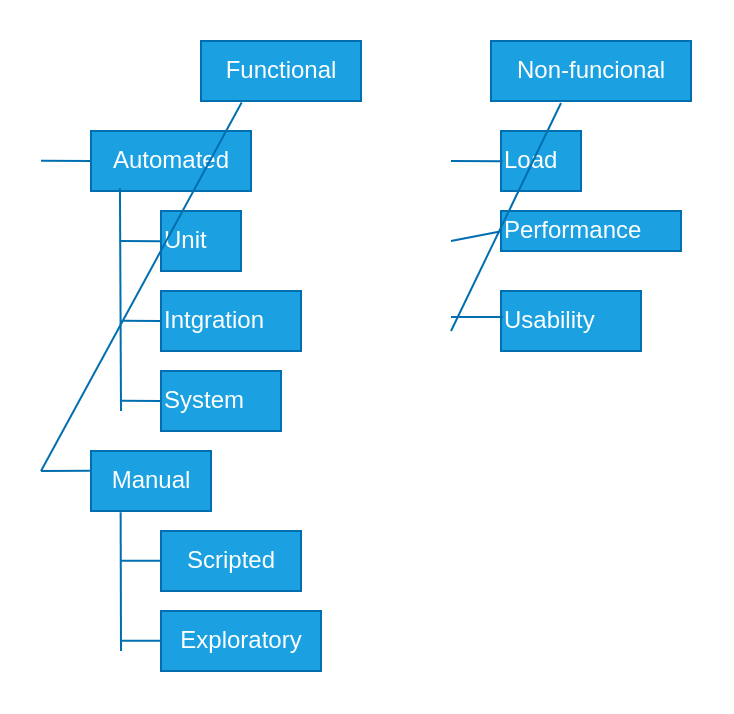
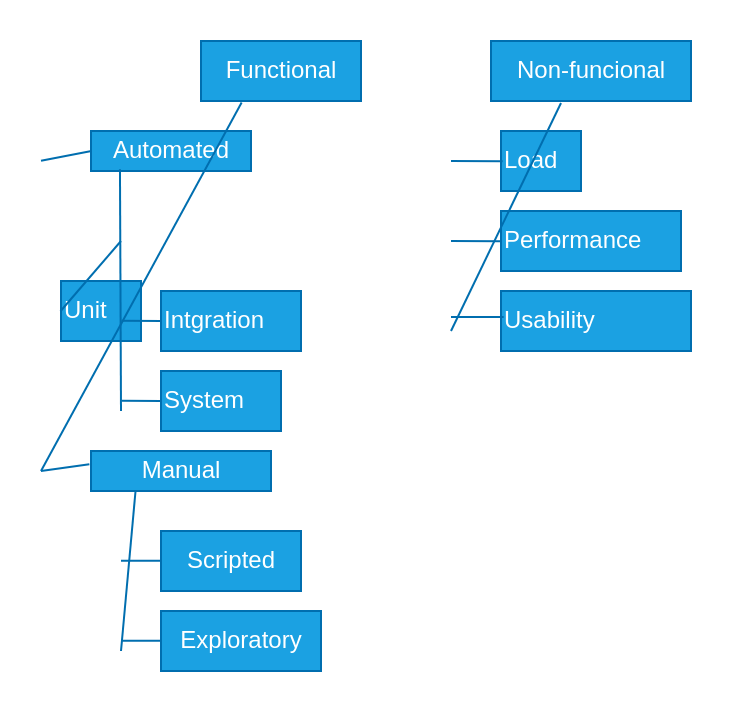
  <mxCell id="0" />
  <mxCell id="1" parent="0" />
  <mxCell id="2" value="Functional" style="text;html=1;align=center;verticalAlign=middle;resizable=0;points=[];autosize=1;strokeColor=#006EAF;fillColor=#1ba1e2;fontColor=#ffffff;" parent="1" vertex="1"><mxGeometry x="100" y="20" width="80" height="30" as="geometry" /></mxCell>
- <mxCell id="3" value="Automated" style="text;html=1;align=center;verticalAlign=middle;resizable=0;points=[];autosize=1;strokeColor=#006EAF;fillColor=#1ba1e2;fontColor=#ffffff;" parent="1" vertex="1"><mxGeometry x="45" y="65" width="80" height="30" as="geometry" /></mxCell>
- <mxCell id="4" value="Unit" style="text;html=1;align=left;verticalAlign=middle;resizable=0;points=[];autosize=1;strokeColor=#006EAF;fillColor=#1ba1e2;fontColor=#ffffff;" parent="1" vertex="1"><mxGeometry x="80" y="105" width="40" height="30" as="geometry" /></mxCell>
+ <mxCell id="3" value="Automated" style="text;html=1;align=center;verticalAlign=middle;resizable=0;points=[];autosize=1;strokeColor=#006EAF;fillColor=#1ba1e2;fontColor=#ffffff;" parent="1" vertex="1"><mxGeometry x="45" y="65" width="80" height="20" as="geometry" /></mxCell>
+ <mxCell id="4" value="Unit" style="text;html=1;align=left;verticalAlign=middle;resizable=0;points=[];autosize=1;strokeColor=#006EAF;fillColor=#1ba1e2;fontColor=#ffffff;" parent="1" vertex="1"><mxGeometry x="30" y="140" width="40" height="30" as="geometry" /></mxCell>
  <mxCell id="5" value="Intgration" style="text;html=1;align=left;verticalAlign=middle;resizable=0;points=[];autosize=1;strokeColor=#006EAF;fillColor=#1ba1e2;fontColor=#ffffff;" parent="1" vertex="1"><mxGeometry x="80" y="145" width="70" height="30" as="geometry" /></mxCell>
  <mxCell id="6" value="System" style="text;html=1;align=left;verticalAlign=middle;resizable=0;points=[];autosize=1;strokeColor=#006EAF;fillColor=#1ba1e2;fontColor=#ffffff;" parent="1" vertex="1"><mxGeometry x="80" y="185" width="60" height="30" as="geometry" /></mxCell>
- <mxCell id="7" value="Manual" style="text;html=1;align=center;verticalAlign=middle;resizable=0;points=[];autosize=1;strokeColor=#006EAF;fillColor=#1ba1e2;fontColor=#ffffff;" parent="1" vertex="1"><mxGeometry x="45" y="225" width="60" height="30" as="geometry" /></mxCell>
+ <mxCell id="7" value="Manual" style="text;html=1;align=center;verticalAlign=middle;resizable=0;points=[];autosize=1;strokeColor=#006EAF;fillColor=#1ba1e2;fontColor=#ffffff;" parent="1" vertex="1"><mxGeometry x="45" y="225" width="90" height="20" as="geometry" /></mxCell>
  <mxCell id="8" value="Scripted" style="text;html=1;align=center;verticalAlign=middle;resizable=0;points=[];autosize=1;strokeColor=#006EAF;fillColor=#1ba1e2;fontColor=#ffffff;" parent="1" vertex="1"><mxGeometry x="80" y="265" width="70" height="30" as="geometry" /></mxCell>
  <mxCell id="9" value="Exploratory" style="text;html=1;align=center;verticalAlign=middle;resizable=0;points=[];autosize=1;strokeColor=#006EAF;fillColor=#1ba1e2;fontColor=#ffffff;" parent="1" vertex="1"><mxGeometry x="80" y="305" width="80" height="30" as="geometry" /></mxCell>
  <mxCell id="10" value="Non-funcional" style="text;html=1;align=center;verticalAlign=middle;resizable=0;points=[];autosize=1;strokeColor=#006EAF;fillColor=#1ba1e2;fontColor=#ffffff;" parent="1" vertex="1"><mxGeometry x="245" y="20" width="100" height="30" as="geometry" /></mxCell>
  <mxCell id="11" value="Load" style="text;html=1;align=left;verticalAlign=middle;resizable=0;points=[];autosize=1;strokeColor=#006EAF;fillColor=#1ba1e2;fontColor=#ffffff;" parent="1" vertex="1"><mxGeometry x="250" y="65" width="40" height="30" as="geometry" /></mxCell>
- <mxCell id="12" value="Performance" style="text;html=1;align=left;verticalAlign=middle;resizable=0;points=[];autosize=1;strokeColor=#006EAF;fillColor=#1ba1e2;fontColor=#ffffff;" parent="1" vertex="1"><mxGeometry x="250" y="105" width="90" height="20" as="geometry" /></mxCell>
- <mxCell id="13" value="Usability" style="text;html=1;align=left;verticalAlign=middle;resizable=0;points=[];autosize=1;strokeColor=#006EAF;fillColor=#1ba1e2;fontColor=#ffffff;" parent="1" vertex="1"><mxGeometry x="250" y="145" width="70" height="30" as="geometry" /></mxCell>
+ <mxCell id="12" value="Performance" style="text;html=1;align=left;verticalAlign=middle;resizable=0;points=[];autosize=1;strokeColor=#006EAF;fillColor=#1ba1e2;fontColor=#ffffff;" parent="1" vertex="1"><mxGeometry x="250" y="105" width="90" height="30" as="geometry" /></mxCell>
+ <mxCell id="13" value="Usability" style="text;html=1;align=left;verticalAlign=middle;resizable=0;points=[];autosize=1;strokeColor=#006EAF;fillColor=#1ba1e2;fontColor=#ffffff;" parent="1" vertex="1"><mxGeometry x="250" y="145" width="95" height="30" as="geometry" /></mxCell>
  <mxCell id="14" value="" style="endArrow=none;html=1;entryX=0.35;entryY=1.033;entryDx=0;entryDy=0;entryPerimeter=0;fontColor=#7e82f1;fillColor=#1ba1e2;strokeColor=#006EAF;" parent="1" target="10" edge="1"><mxGeometry width="50" height="50" relative="1" as="geometry"><mxPoint x="225" y="165" as="sourcePoint" /><mxPoint x="255" y="295" as="targetPoint" /></mxGeometry></mxCell>
  <mxCell id="15" value="" style="endArrow=none;html=1;entryX=0.014;entryY=0.433;entryDx=0;entryDy=0;entryPerimeter=0;fontColor=#7e82f1;fillColor=#1ba1e2;strokeColor=#006EAF;" parent="1" target="13" edge="1"><mxGeometry width="50" height="50" relative="1" as="geometry"><mxPoint x="225" y="158" as="sourcePoint" /><mxPoint x="255" y="295" as="targetPoint" /></mxGeometry></mxCell>
  <mxCell id="16" value="" style="endArrow=none;html=1;entryX=0.002;entryY=0.504;entryDx=0;entryDy=0;entryPerimeter=0;fontColor=#7e82f1;fillColor=#1ba1e2;strokeColor=#006EAF;" parent="1" target="12" edge="1"><mxGeometry width="50" height="50" relative="1" as="geometry"><mxPoint x="225" y="120" as="sourcePoint" /><mxPoint x="252.99" y="119.86" as="targetPoint" /></mxGeometry></mxCell>
  <mxCell id="17" value="" style="endArrow=none;html=1;entryX=0.02;entryY=0.504;entryDx=0;entryDy=0;entryPerimeter=0;fontColor=#7e82f1;fillColor=#1ba1e2;strokeColor=#006EAF;" parent="1" target="11" edge="1"><mxGeometry width="50" height="50" relative="1" as="geometry"><mxPoint x="225" y="80" as="sourcePoint" /><mxPoint x="250" y="79.86" as="targetPoint" /></mxGeometry></mxCell>
  <mxCell id="18" value="" style="endArrow=none;html=1;entryX=0.254;entryY=1.025;entryDx=0;entryDy=0;entryPerimeter=0;fontColor=#7e82f1;fillColor=#1ba1e2;strokeColor=#006EAF;" parent="1" target="2" edge="1"><mxGeometry width="50" height="50" relative="1" as="geometry"><mxPoint x="20" y="235" as="sourcePoint" /><mxPoint x="150" y="155" as="targetPoint" /></mxGeometry></mxCell>
  <mxCell id="19" value="" style="endArrow=none;html=1;entryX=0.003;entryY=0.501;entryDx=0;entryDy=0;entryPerimeter=0;fontColor=#7e82f1;fillColor=#1ba1e2;strokeColor=#006EAF;" parent="1" target="3" edge="1"><mxGeometry width="50" height="50" relative="1" as="geometry"><mxPoint x="20" y="79.89" as="sourcePoint" /><mxPoint x="46" y="80.01" as="targetPoint" /></mxGeometry></mxCell>
  <mxCell id="20" value="" style="endArrow=none;html=1;fontColor=#7e82f1;fillColor=#1ba1e2;strokeColor=#006EAF;entryX=-0.009;entryY=0.331;entryDx=0;entryDy=0;entryPerimeter=0;" parent="1" edge="1" target="7"><mxGeometry width="50" height="50" relative="1" as="geometry"><mxPoint x="20" y="235" as="sourcePoint" /><mxPoint x="46" y="235" as="targetPoint" /></mxGeometry></mxCell>
  <mxCell id="21" value="" style="endArrow=none;html=1;entryX=0.181;entryY=0.956;entryDx=0;entryDy=0;entryPerimeter=0;fontColor=#7e82f1;fillColor=#1ba1e2;strokeColor=#006EAF;" parent="1" target="3" edge="1"><mxGeometry width="50" height="50" relative="1" as="geometry"><mxPoint x="60" y="205" as="sourcePoint" /><mxPoint x="90" y="105" as="targetPoint" /></mxGeometry></mxCell>
  <mxCell id="22" value="" style="endArrow=none;html=1;entryX=-0.007;entryY=0.504;entryDx=0;entryDy=0;entryPerimeter=0;fontColor=#7e82f1;fillColor=#1ba1e2;strokeColor=#006EAF;" parent="1" target="4" edge="1"><mxGeometry width="50" height="50" relative="1" as="geometry"><mxPoint x="60" y="120" as="sourcePoint" /><mxPoint x="90" y="105" as="targetPoint" /></mxGeometry></mxCell>
  <mxCell id="23" value="" style="endArrow=none;html=1;entryX=-0.007;entryY=0.504;entryDx=0;entryDy=0;entryPerimeter=0;fontColor=#7e82f1;fillColor=#1ba1e2;strokeColor=#006EAF;" parent="1" edge="1"><mxGeometry width="50" height="50" relative="1" as="geometry"><mxPoint x="60.28" y="159.88" as="sourcePoint" /><mxPoint x="80" y="160" as="targetPoint" /></mxGeometry></mxCell>
  <mxCell id="24" value="" style="endArrow=none;html=1;entryX=-0.007;entryY=0.504;entryDx=0;entryDy=0;entryPerimeter=0;fontColor=#7e82f1;fillColor=#1ba1e2;strokeColor=#006EAF;" parent="1" edge="1"><mxGeometry width="50" height="50" relative="1" as="geometry"><mxPoint x="60.28" y="199.88" as="sourcePoint" /><mxPoint x="80" y="200" as="targetPoint" /></mxGeometry></mxCell>
  <mxCell id="25" value="" style="endArrow=none;html=1;entryX=0.247;entryY=1.02;entryDx=0;entryDy=0;entryPerimeter=0;fontColor=#7e82f1;fillColor=#1ba1e2;strokeColor=#006EAF;" parent="1" target="7" edge="1"><mxGeometry width="50" height="50" relative="1" as="geometry"><mxPoint x="60" y="325" as="sourcePoint" /><mxPoint x="70" y="245" as="targetPoint" /></mxGeometry></mxCell>
  <mxCell id="26" value="" style="endArrow=none;html=1;fontColor=#7e82f1;fillColor=#1ba1e2;strokeColor=#006EAF;" parent="1" edge="1"><mxGeometry width="50" height="50" relative="1" as="geometry"><mxPoint x="60" y="279.88" as="sourcePoint" /><mxPoint x="80" y="279.88" as="targetPoint" /></mxGeometry></mxCell>
  <mxCell id="27" value="" style="endArrow=none;html=1;fontColor=#7e82f1;fillColor=#1ba1e2;strokeColor=#006EAF;" parent="1" edge="1"><mxGeometry width="50" height="50" relative="1" as="geometry"><mxPoint x="60" y="319.88" as="sourcePoint" /><mxPoint x="80" y="319.88" as="targetPoint" /></mxGeometry></mxCell>
